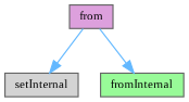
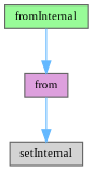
  digraph {
    fontname="Liberation Serif"
    rankdir=TB
    node [color=grey40 fontname="Liberation Serif" fontsize=10 shape=box style=filled]
    edge [color=steelblue1 fontname="Liberation Serif" fontsize=10 labelfontname=Helvetica labelfontsize=10 style=solid]
    n1 [color=gray40 fillcolor=lightgrey fontcolor=black height=0.2 label=setInternal width=0.4]
    n2 [fillcolor=plum height=0.2 label=from width=0.4]
    n3 [fillcolor=palegreen height=0.2 label=fromInternal width=0.4]
    n2 -> n1
-   n2 -> n3
+   n3 -> n2
  }
